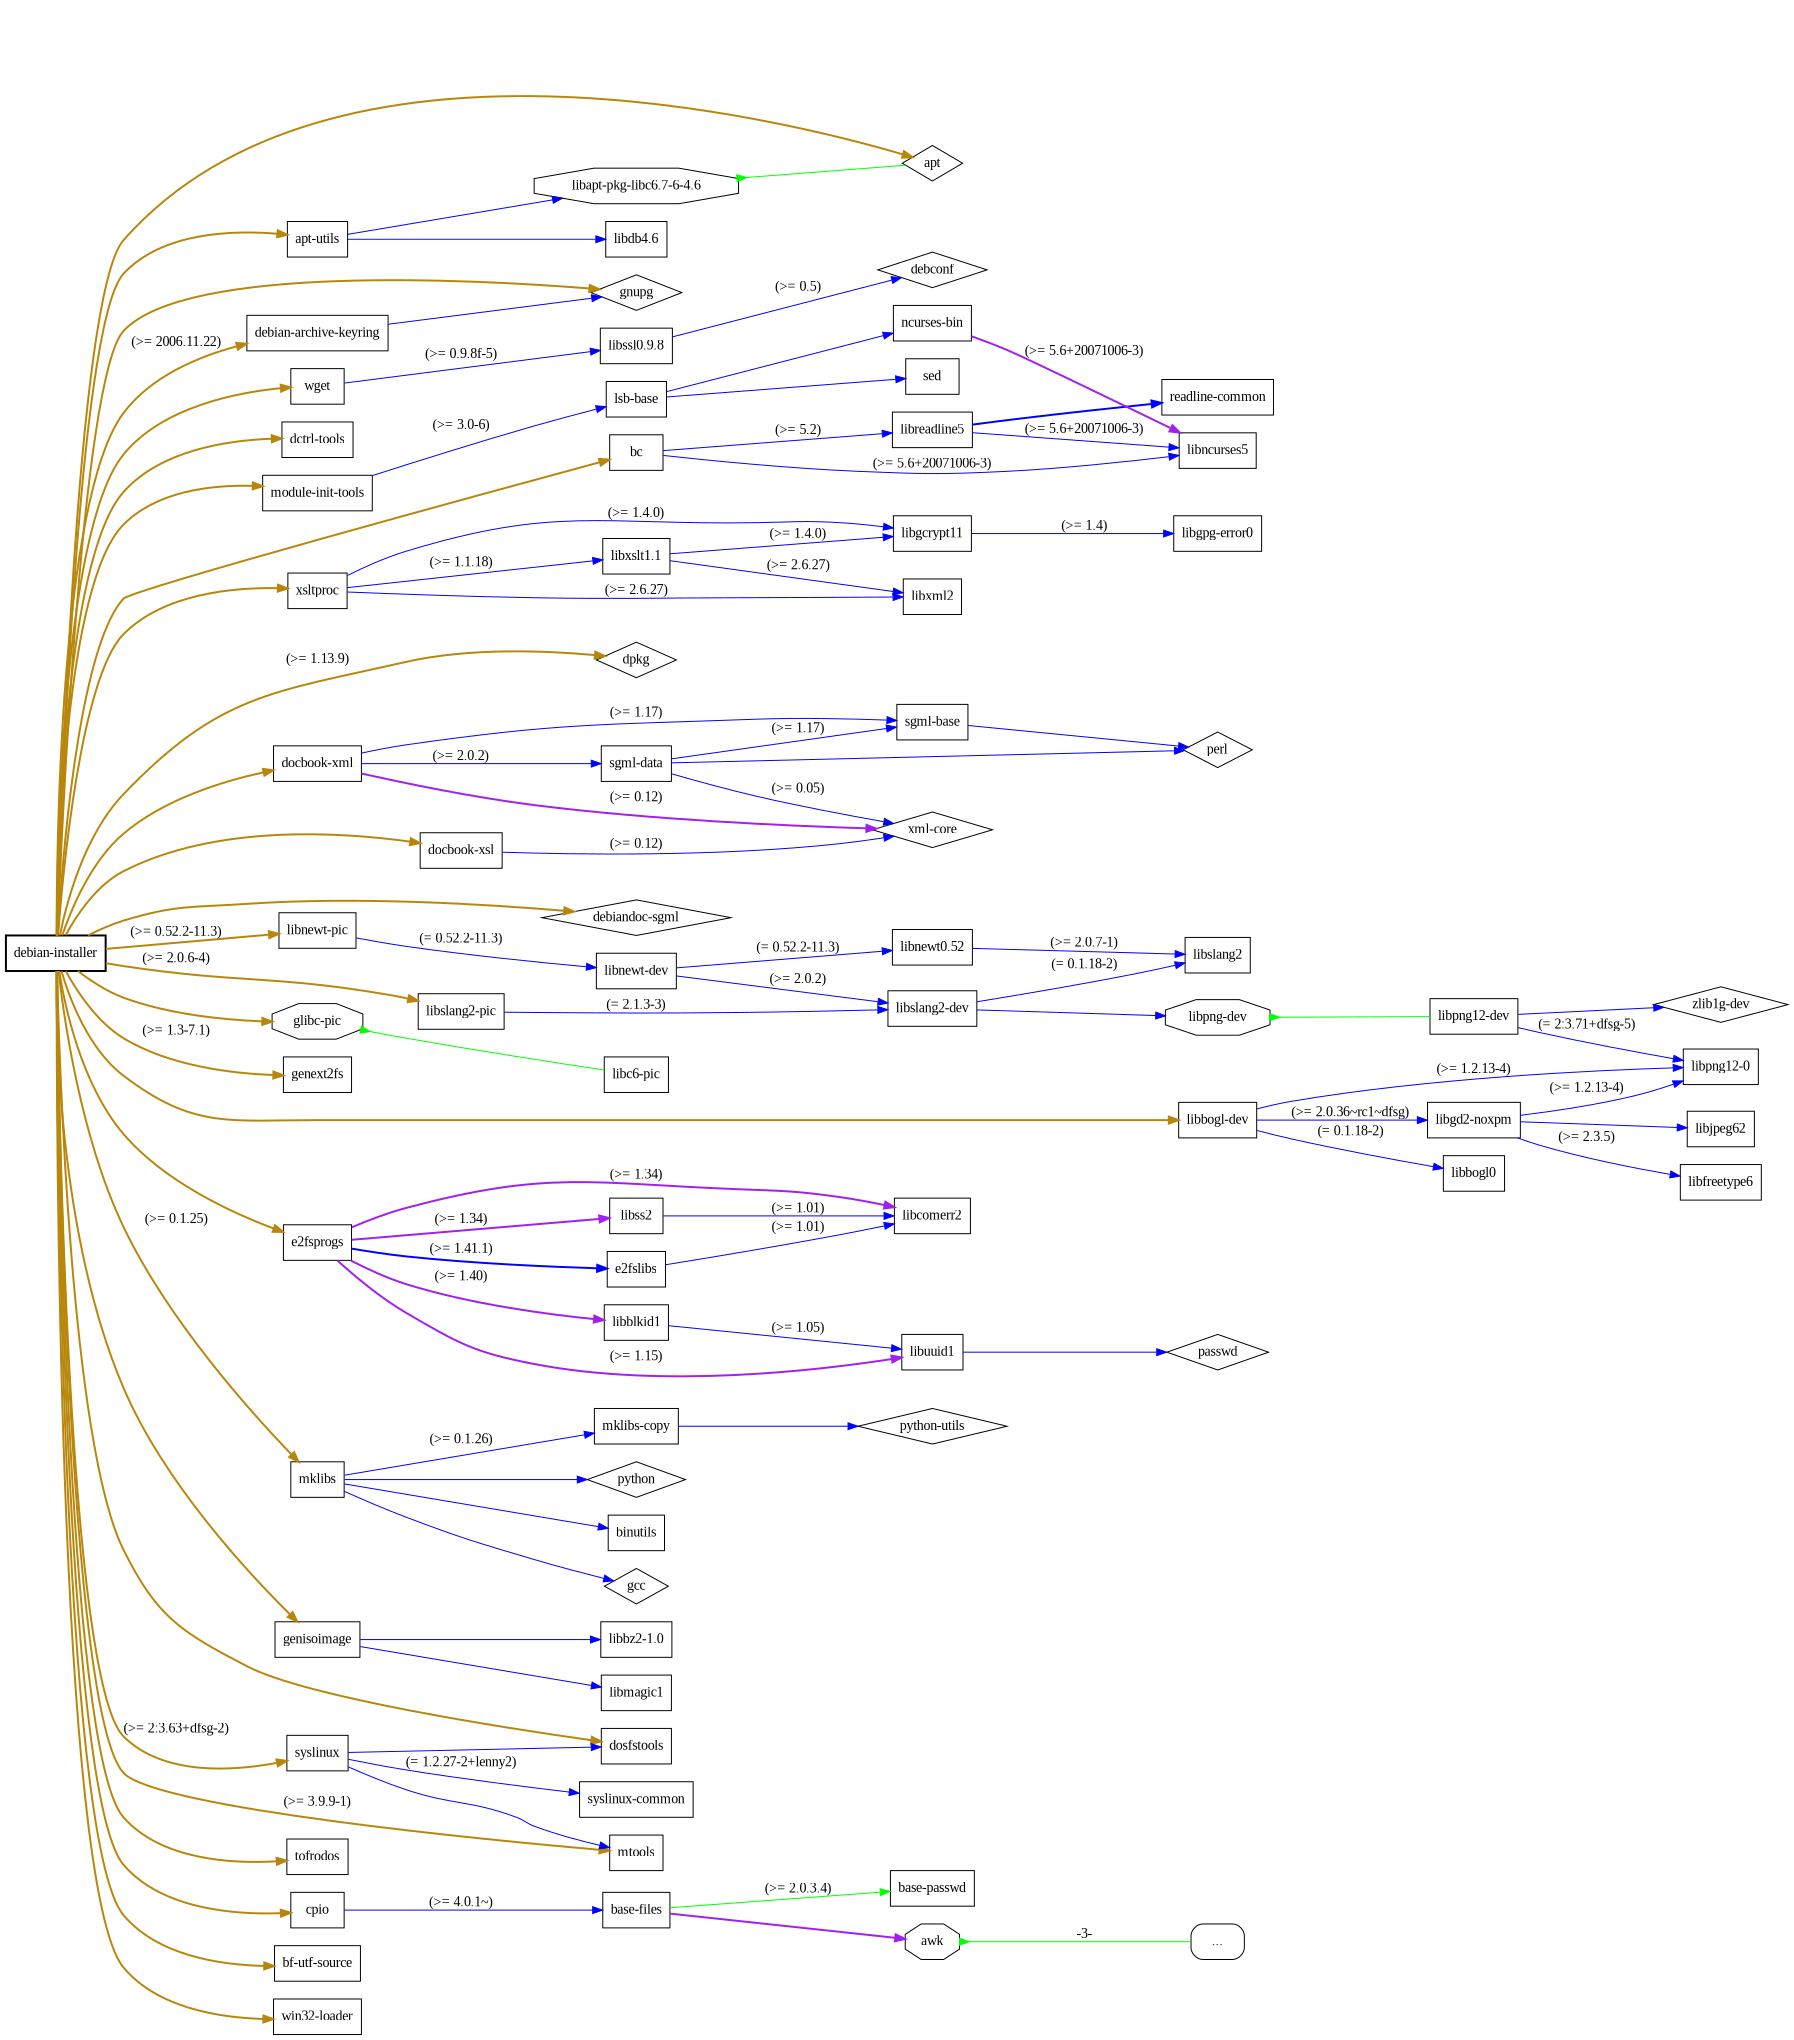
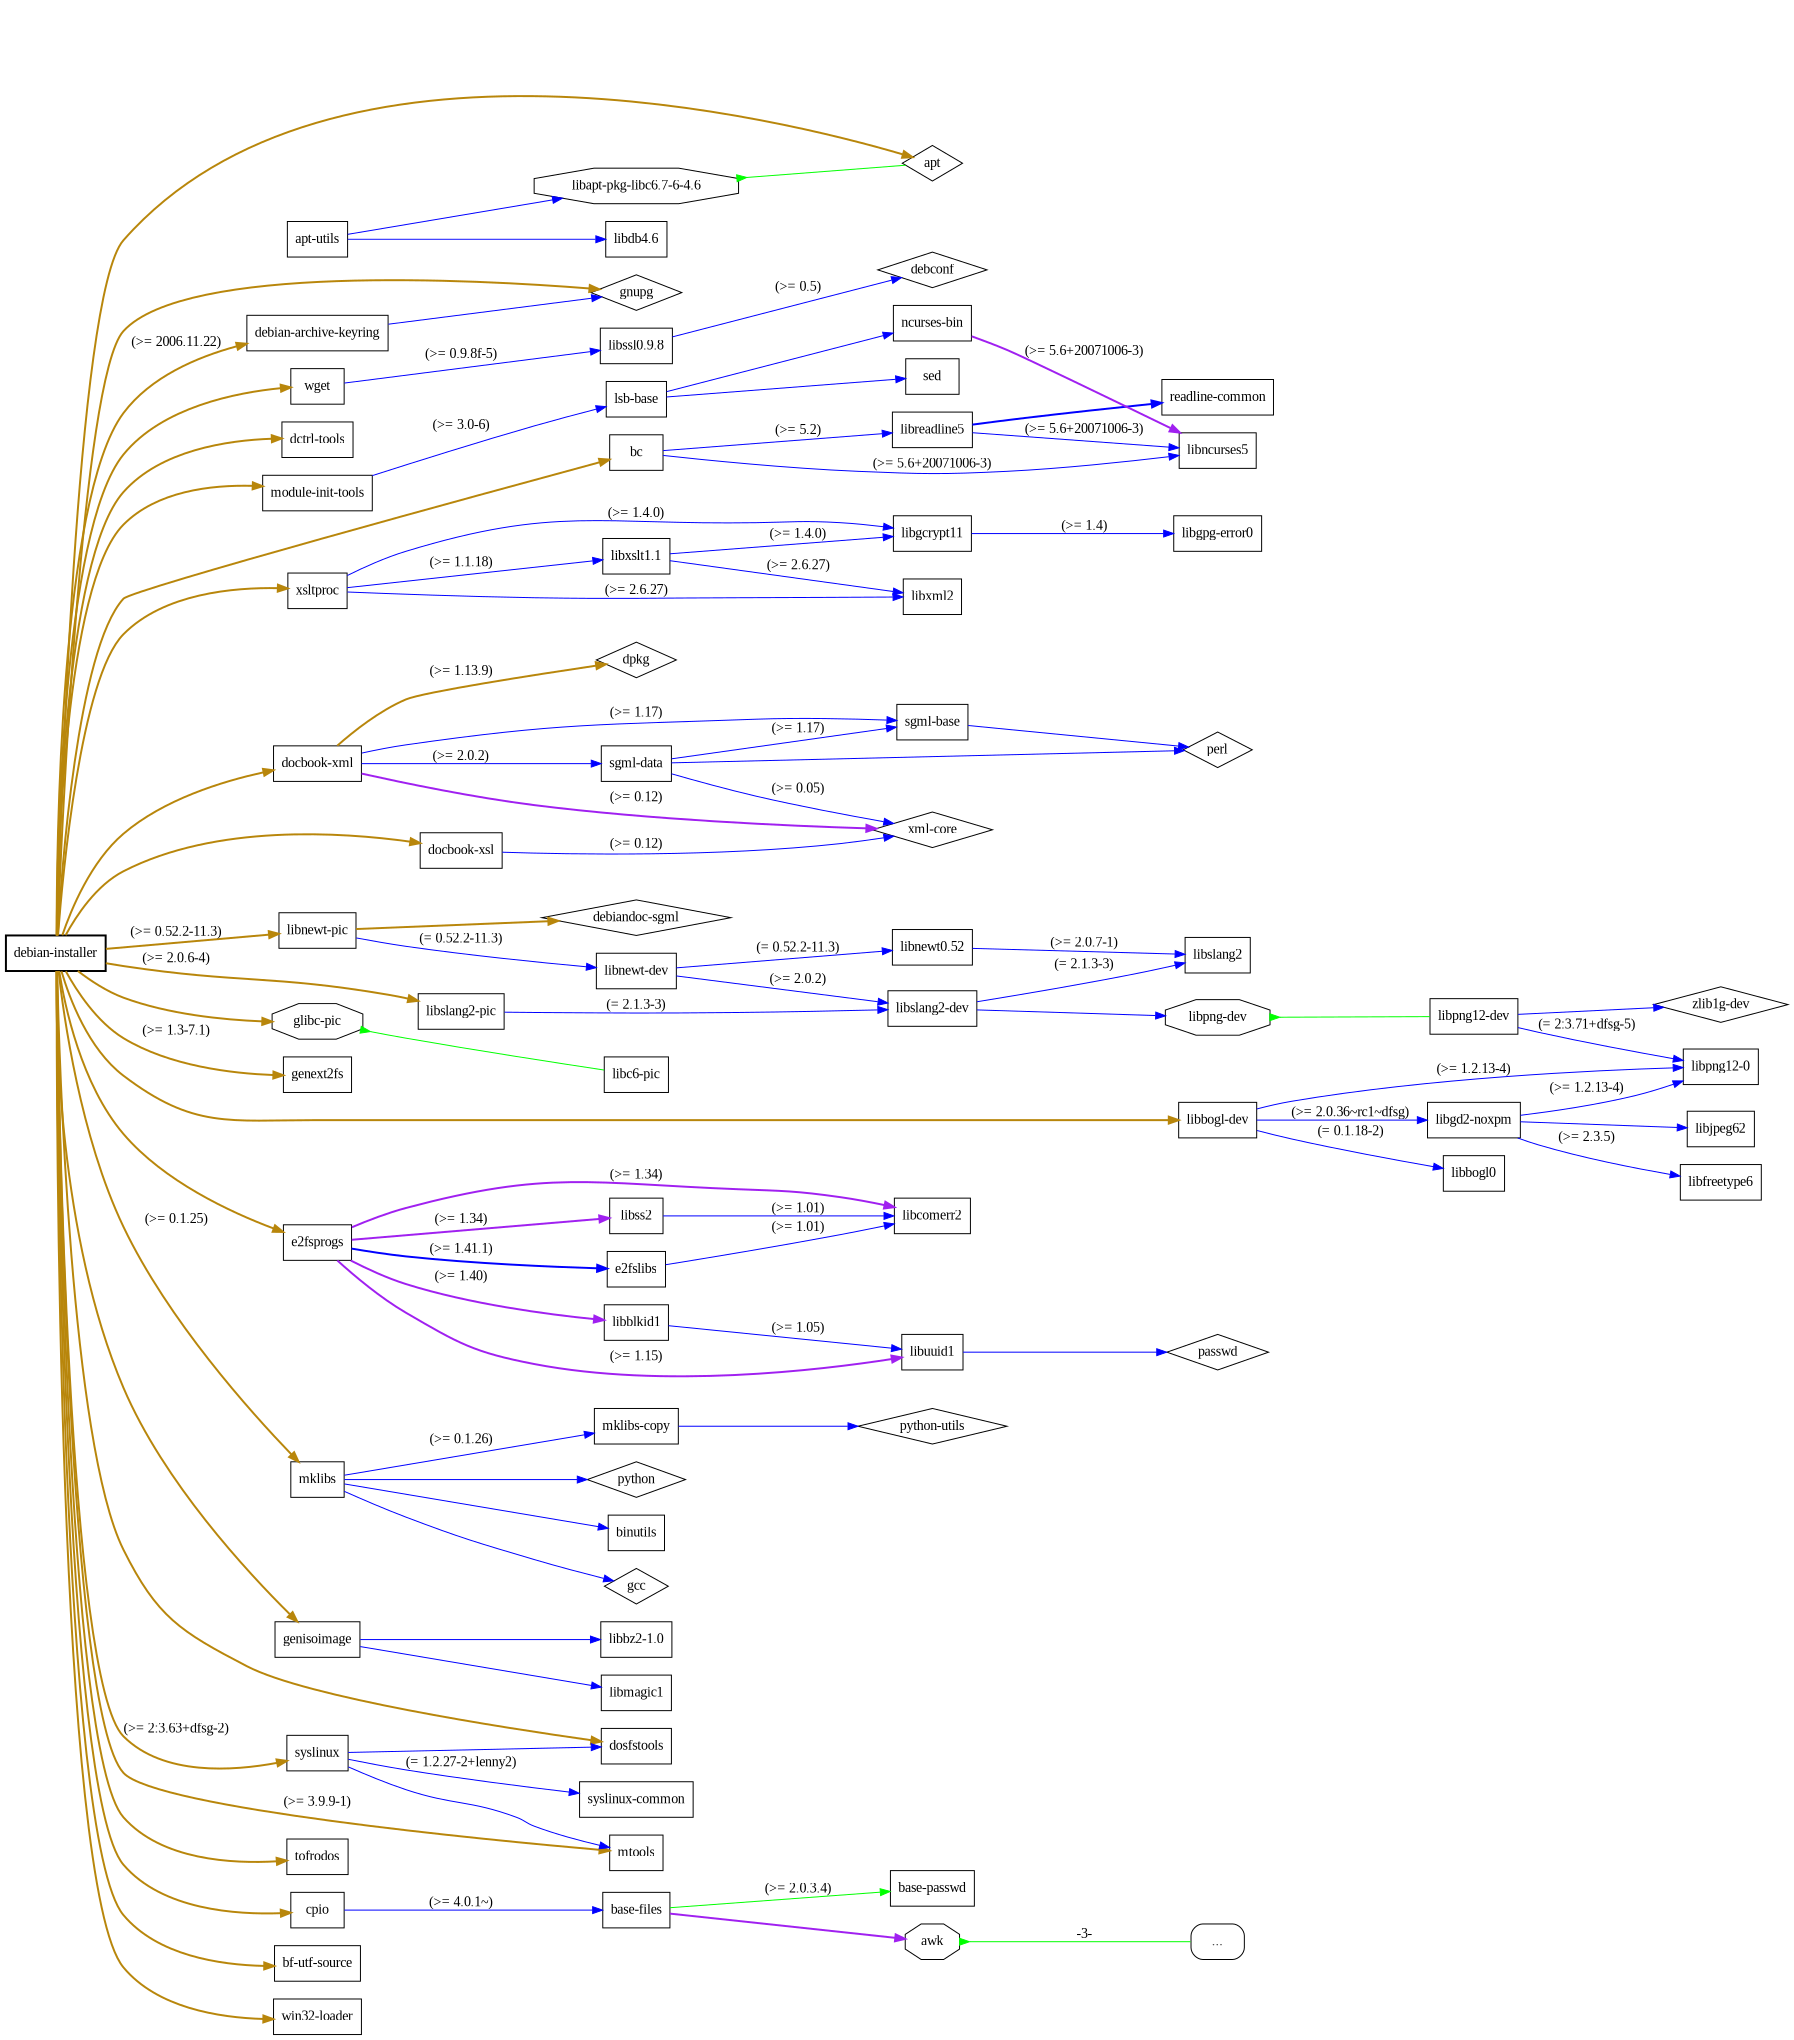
  digraph {
    fontname="Liberation Serif"
    rankdir=LR
    node [fontname="Liberation Serif" shape=box]
    edge [color=blue fontname="Liberation Serif"]
    "debian-installer" [style="setlinewidth(2)"]
    apt [shape=diamond]
    "apt-utils"
    gnupg [shape=diamond]
    "debian-archive-keyring"
    dpkg [shape=diamond]
    "dctrl-tools"
    wget
    bc
    "debiandoc-sgml" [shape=diamond]
    xsltproc
    "docbook-xml"
    "docbook-xsl"
    "libbogl-dev"
    "glibc-pic" [shape=octagon]
    "libslang2-pic"
    "libnewt-pic"
    genext2fs
    e2fsprogs
    mklibs
    genisoimage
    dosfstools
    cpio
    syslinux
    mtools
    tofrodos
    "module-init-tools"
    "bf-utf-source"
    "win32-loader"
    "libapt-pkg-libc6.7-6-4.6" [shape=octagon]
    "libdb4.6"
    "libssl0.9.8"
    libncurses5
    libreadline5
    libgcrypt11
    libxml2
    "libxslt1.1"
    "sgml-data"
    "xml-core" [shape=diamond]
    "sgml-base"
    libbogl0
    "libgd2-noxpm"
    "libpng12-0"
    "libc6-pic"
    "libslang2-dev"
    "libnewt-dev"
    e2fslibs
    libcomerr2
    libblkid1
    libuuid1
    libss2
    python [shape=diamond]
    binutils
    gcc [shape=diamond]
    "mklibs-copy"
    "libbz2-1.0"
    libmagic1
    "base-files"
    "syslinux-common"
    "lsb-base"
    debconf [shape=diamond]
    "readline-common"
    "libgpg-error0"
    perl [shape=diamond]
    libfreetype6
    libjpeg62
    "libpng-dev" [shape=octagon]
    libslang2
    "libpng12-dev"
    "zlib1g-dev" [shape=diamond]
    "libnewt0.52"
    passwd [shape=diamond]
    n73 [label="python-utils" shape=diamond]
    sed
    "ncurses-bin"
    "base-passwd"
    awk [shape=octagon]
    n78 [label="..." style=rounded]
    "debian-installer" -> apt [color=darkgoldenrod style=bold]
-   "debian-installer" -> "apt-utils" [color=darkgoldenrod style=bold]
    "debian-installer" -> gnupg [color=darkgoldenrod style=bold]
    "debian-installer" -> "debian-archive-keyring" [color=darkgoldenrod label="(>= 2006.11.22)" style=bold]
-   "debian-installer" -> dpkg [color=darkgoldenrod label="(>= 1.13.9)" style=bold]
+   "docbook-xml" -> dpkg [color=darkgoldenrod label="(>= 1.13.9)" style=bold]
    "debian-installer" -> "dctrl-tools" [color=darkgoldenrod style=bold]
    "debian-installer" -> wget [color=darkgoldenrod style=bold]
    "debian-installer" -> bc [color=darkgoldenrod style=bold]
-   "debian-installer" -> "debiandoc-sgml" [color=darkgoldenrod style=bold]
+   "libnewt-pic" -> "debiandoc-sgml" [color=darkgoldenrod style=bold]
    "debian-installer" -> xsltproc [color=darkgoldenrod style=bold]
    "debian-installer" -> "docbook-xml" [color=darkgoldenrod style=bold]
    "debian-installer" -> "docbook-xsl" [color=darkgoldenrod style=bold]
    "debian-installer" -> "libbogl-dev" [color=darkgoldenrod style=bold]
    "debian-installer" -> "glibc-pic" [color=darkgoldenrod style=bold]
    "debian-installer" -> "libslang2-pic" [color=darkgoldenrod label="(>= 2.0.6-4)" style=bold]
    "debian-installer" -> "libnewt-pic" [color=darkgoldenrod label="(>= 0.52.2-11.3)" style=bold]
    "debian-installer" -> genext2fs [color=darkgoldenrod label="(>= 1.3-7.1)" style=bold]
    "debian-installer" -> e2fsprogs [color=darkgoldenrod style=bold]
    "debian-installer" -> mklibs [color=darkgoldenrod label="(>= 0.1.25)" style=bold]
    "debian-installer" -> genisoimage [color=darkgoldenrod style=bold]
    "debian-installer" -> dosfstools [color=darkgoldenrod style=bold]
    "debian-installer" -> cpio [color=darkgoldenrod style=bold]
    "debian-installer" -> syslinux [color=darkgoldenrod label="(>= 2:3.63+dfsg-2)" style=bold]
    "debian-installer" -> mtools [color=darkgoldenrod label="(>= 3.9.9-1)" style=bold]
    "debian-installer" -> tofrodos [color=darkgoldenrod style=bold]
    "debian-installer" -> "module-init-tools" [color=darkgoldenrod style=bold]
    "debian-installer" -> "bf-utf-source" [color=darkgoldenrod style=bold]
    "debian-installer" -> "win32-loader" [color=darkgoldenrod style=bold]
    "apt-utils" -> "libapt-pkg-libc6.7-6-4.6"
    "apt-utils" -> "libdb4.6"
    "debian-archive-keyring" -> gnupg
    wget -> "libssl0.9.8" [label="(>= 0.9.8f-5)"]
    bc -> libncurses5 [label="(>= 5.6+20071006-3)"]
    bc -> libreadline5 [label="(>= 5.2)"]
    xsltproc -> libgcrypt11 [label="(>= 1.4.0)"]
    xsltproc -> libxml2 [label="(>= 2.6.27)"]
    xsltproc -> "libxslt1.1" [label="(>= 1.1.18)"]
    "docbook-xml" -> "sgml-data" [label="(>= 2.0.2)"]
    "docbook-xml" -> "xml-core" [color=purple label="(>= 0.12)" style=bold]
    "docbook-xml" -> "sgml-base" [label="(>= 1.17)"]
    "docbook-xsl" -> "xml-core" [label="(>= 0.12)"]
    "libbogl-dev" -> libbogl0 [label="(= 0.1.18-2)"]
    "libbogl-dev" -> "libgd2-noxpm" [label="(>= 2.0.36~rc1~dfsg)"]
    "libbogl-dev" -> "libpng12-0" [label="(>= 1.2.13-4)"]
    "glibc-pic" -> "libc6-pic" [arrowtail=inv color=green dir=back]
    "libslang2-pic" -> "libslang2-dev" [label="(= 2.1.3-3)"]
    "libnewt-pic" -> "libnewt-dev" [label="(= 0.52.2-11.3)"]
    e2fsprogs -> e2fslibs [label="(>= 1.41.1)" style=bold]
    e2fsprogs -> libcomerr2 [color=purple label="(>= 1.34)" style=bold]
    e2fsprogs -> libblkid1 [color=purple label="(>= 1.40)" style=bold]
    e2fsprogs -> libuuid1 [color=purple label="(>= 1.15)" style=bold]
    e2fsprogs -> libss2 [color=purple label="(>= 1.34)" style=bold]
    mklibs -> python
    mklibs -> binutils
    mklibs -> gcc
    mklibs -> "mklibs-copy" [label="(>= 0.1.26)"]
    genisoimage -> "libbz2-1.0"
    genisoimage -> libmagic1
    cpio -> "base-files" [label="(>= 4.0.1~)"]
    syslinux -> dosfstools
    syslinux -> mtools
    syslinux -> "syslinux-common" [label="(= 1.2.27-2+lenny2)"]
    "module-init-tools" -> "lsb-base" [label="(>= 3.0-6)"]
    "libapt-pkg-libc6.7-6-4.6" -> apt [arrowtail=inv color=green dir=back]
    "libssl0.9.8" -> debconf [label="(>= 0.5)"]
    libreadline5 -> libncurses5 [label="(>= 5.6+20071006-3)"]
    libreadline5 -> "readline-common" [style=bold]
    libgcrypt11 -> "libgpg-error0" [label="(>= 1.4)"]
    "libxslt1.1" -> libgcrypt11 [label="(>= 1.4.0)"]
    "libxslt1.1" -> libxml2 [label="(>= 2.6.27)"]
    "sgml-data" -> "xml-core" [label="(>= 0.05)"]
    "sgml-data" -> "sgml-base" [label="(>= 1.17)"]
    "sgml-data" -> perl
    "sgml-base" -> perl
    "libgd2-noxpm" -> "libpng12-0" [label="(>= 1.2.13-4)"]
    "libgd2-noxpm" -> libfreetype6 [label="(>= 2.3.5)"]
    "libgd2-noxpm" -> libjpeg62
    "libslang2-dev" -> "libpng-dev"
-   "libslang2-dev" -> libslang2 [label="(= 0.1.18-2)"]
+   "libslang2-dev" -> libslang2 [label="(= 2.1.3-3)"]
    "libnewt-dev" -> "libslang2-dev" [label="(>= 2.0.2)"]
    "libnewt-dev" -> "libnewt0.52" [label="(= 0.52.2-11.3)"]
    e2fslibs -> libcomerr2 [label="(>= 1.01)"]
    libblkid1 -> libuuid1 [label="(>= 1.05)"]
    libuuid1 -> passwd
    libss2 -> libcomerr2 [label="(>= 1.01)"]
    "mklibs-copy" -> n73
    "base-files" -> "base-passwd" [color=green label="(>= 2.0.3.4)"]
    "base-files" -> awk [color=purple style=bold]
    "lsb-base" -> sed
    "lsb-base" -> "ncurses-bin"
    "libpng-dev" -> "libpng12-dev" [arrowtail=inv color=green dir=back]
    "libpng12-dev" -> "libpng12-0" [label="(= 2:3.71+dfsg-5)"]
    "libpng12-dev" -> "zlib1g-dev"
    "libnewt0.52" -> libslang2 [label="(>= 2.0.7-1)"]
    "ncurses-bin" -> libncurses5 [color=purple label="(>= 5.6+20071006-3)" style=bold]
    awk -> n78 [arrowtail=inv color=green dir=back label="-3-"]
  }
